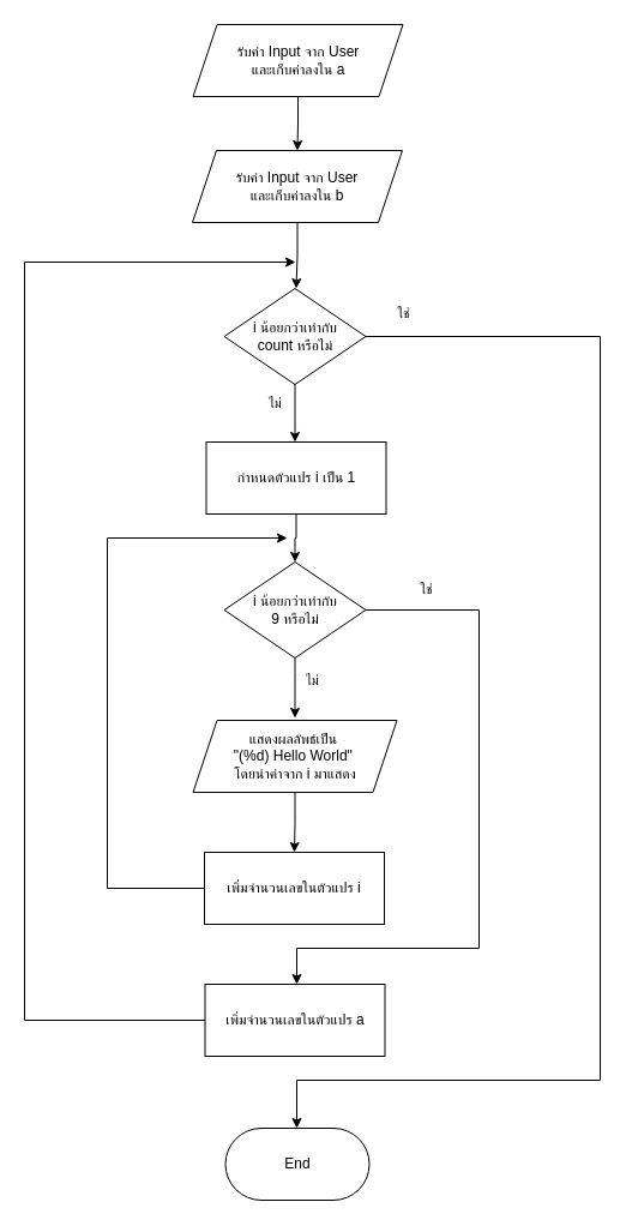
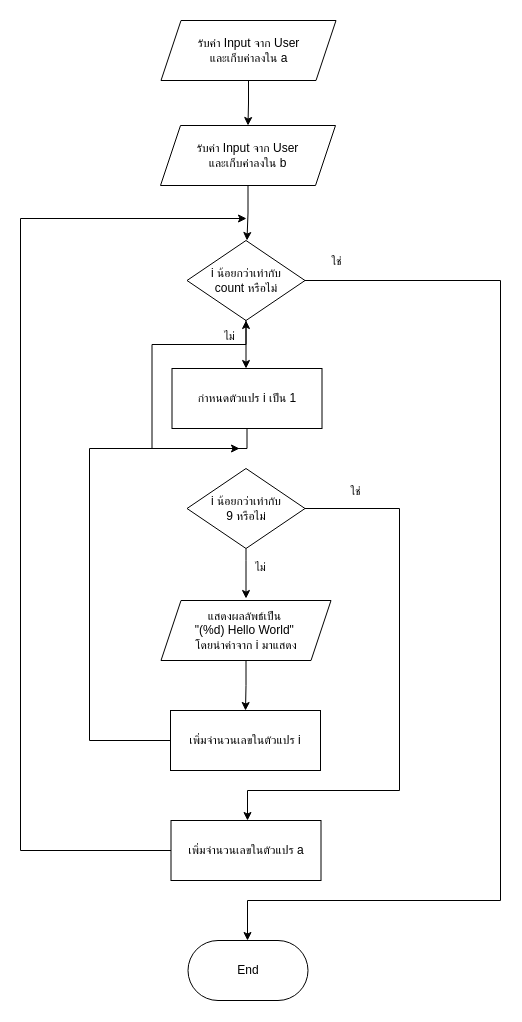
  <mxCell id="0" />
  <mxCell id="1" parent="0" />
  <mxCell id="2" style="edgeStyle=orthogonalEdgeStyle;rounded=0;orthogonalLoop=1;jettySize=auto;html=1;exitX=0.5;exitY=1;exitDx=0;exitDy=0;entryX=0.5;entryY=0;entryDx=0;entryDy=0;" edge="1" parent="1" source="3"><mxGeometry relative="1" as="geometry"><mxPoint x="246.5" y="240" as="targetPoint" /></mxGeometry></mxCell>
  <mxCell id="3" value="รับค่า Input จาก User&lt;div&gt;และเก็บค่าลงใน b&lt;/div&gt;" style="shape=parallelogram;perimeter=parallelogramPerimeter;whiteSpace=wrap;html=1;fixedSize=1;" vertex="1" parent="1"><mxGeometry x="160" y="125" width="175" height="60" as="geometry" /></mxCell>
  <mxCell id="4" style="edgeStyle=orthogonalEdgeStyle;rounded=0;orthogonalLoop=1;jettySize=auto;html=1;exitX=0.5;exitY=1;exitDx=0;exitDy=0;" edge="1" parent="1"><mxGeometry relative="1" as="geometry"><mxPoint x="244.5" y="320" as="sourcePoint" /><mxPoint x="245.516" y="368" as="targetPoint" /><Array as="points"><mxPoint x="246" y="320" /></Array></mxGeometry></mxCell>
  <mxCell id="5" value="ไม่" style="edgeLabel;html=1;align=center;verticalAlign=middle;resizable=0;points=[];" vertex="1" connectable="0" parent="4"><mxGeometry x="-0.337" y="-1" relative="1" as="geometry"><mxPoint x="-16" as="offset" /></mxGeometry></mxCell>
  <mxCell id="6" style="edgeStyle=orthogonalEdgeStyle;rounded=0;orthogonalLoop=1;jettySize=auto;html=1;exitX=1;exitY=0.5;exitDx=0;exitDy=0;" edge="1" parent="1" source="8"><mxGeometry relative="1" as="geometry"><mxPoint x="247" y="940" as="targetPoint" /><Array as="points"><mxPoint x="500" y="280" /><mxPoint x="500" y="900" /><mxPoint x="247" y="900" /></Array></mxGeometry></mxCell>
  <mxCell id="7" value="ใช่" style="edgeLabel;html=1;align=center;verticalAlign=middle;resizable=0;points=[];" vertex="1" connectable="0" parent="6"><mxGeometry x="-0.848" y="-4" relative="1" as="geometry"><mxPoint x="-53" y="-24" as="offset" /></mxGeometry></mxCell>
  <mxCell id="8" value="i น้อยกว่าเท่ากับ&lt;div&gt;count หรือไม่&lt;/div&gt;" style="rhombus;whiteSpace=wrap;html=1;" vertex="1" parent="1"><mxGeometry x="186.5" y="240" width="118" height="80" as="geometry" /></mxCell>
  <mxCell id="9" style="edgeStyle=orthogonalEdgeStyle;rounded=0;orthogonalLoop=1;jettySize=auto;html=1;exitX=0.5;exitY=1;exitDx=0;exitDy=0;entryX=0.5;entryY=0;entryDx=0;entryDy=0;" edge="1" parent="1" source="10" target="3"><mxGeometry relative="1" as="geometry" /></mxCell>
  <mxCell id="10" value="รับค่า Input จาก User&lt;div&gt;และเก็บค่าลงใน a&lt;/div&gt;" style="shape=parallelogram;perimeter=parallelogramPerimeter;whiteSpace=wrap;html=1;fixedSize=1;" vertex="1" parent="1"><mxGeometry x="160.5" y="20" width="175" height="60" as="geometry" /></mxCell>
  <mxCell id="11" value="End" style="rounded=1;whiteSpace=wrap;html=1;arcSize=50;" vertex="1" parent="1"><mxGeometry x="187.5" y="940" width="120" height="60" as="geometry" /></mxCell>
- <mxCell id="12" style="edgeStyle=orthogonalEdgeStyle;rounded=0;orthogonalLoop=1;jettySize=auto;html=1;exitX=0.5;exitY=1;exitDx=0;exitDy=0;entryX=0.5;entryY=0;entryDx=0;entryDy=0;" edge="1" parent="1" source="13" target="18"><mxGeometry relative="1" as="geometry" /></mxCell>
+ <mxCell id="12" style="edgeStyle=orthogonalEdgeStyle;rounded=0;orthogonalLoop=1;jettySize=auto;html=1;exitX=0.5;exitY=1;exitDx=0;exitDy=0;" edge="1" parent="1" source="13" target="8"><mxGeometry relative="1" as="geometry" /></mxCell>
  <mxCell id="13" value="กำหนดตัวแปร i เป็น 1" style="rounded=0;whiteSpace=wrap;html=1;" vertex="1" parent="1"><mxGeometry x="171.5" y="368" width="150" height="60" as="geometry" /></mxCell>
  <mxCell id="14" style="edgeStyle=orthogonalEdgeStyle;rounded=0;orthogonalLoop=1;jettySize=auto;html=1;exitX=0.5;exitY=1;exitDx=0;exitDy=0;" edge="1" parent="1" source="18"><mxGeometry relative="1" as="geometry"><mxPoint x="245.5" y="598" as="targetPoint" /><Array as="points"><mxPoint x="245" y="560" /><mxPoint x="245" y="560" /></Array></mxGeometry></mxCell>
  <mxCell id="15" value="ไม่" style="edgeLabel;html=1;align=center;verticalAlign=middle;resizable=0;points=[];" vertex="1" connectable="0" parent="14"><mxGeometry x="-0.276" y="1" relative="1" as="geometry"><mxPoint x="13" as="offset" /></mxGeometry></mxCell>
  <mxCell id="16" style="edgeStyle=orthogonalEdgeStyle;rounded=0;orthogonalLoop=1;jettySize=auto;html=1;exitX=1;exitY=0.5;exitDx=0;exitDy=0;" edge="1" parent="1" source="18" target="24"><mxGeometry relative="1" as="geometry"><mxPoint x="579" y="908" as="targetPoint" /><Array as="points"><mxPoint x="399" y="508" /><mxPoint x="399" y="790" /><mxPoint x="247" y="790" /></Array></mxGeometry></mxCell>
  <mxCell id="17" value="ใช่" style="edgeLabel;html=1;align=center;verticalAlign=middle;resizable=0;points=[];" vertex="1" connectable="0" parent="16"><mxGeometry x="-0.821" y="-1" relative="1" as="geometry"><mxPoint y="-19" as="offset" /></mxGeometry></mxCell>
  <mxCell id="18" value="i น้อยกว่าเท่ากับ&lt;div&gt;9 หรือไม่&lt;/div&gt;" style="rhombus;whiteSpace=wrap;html=1;" vertex="1" parent="1"><mxGeometry x="186.5" y="468" width="118" height="80" as="geometry" /></mxCell>
  <mxCell id="19" style="edgeStyle=orthogonalEdgeStyle;rounded=0;orthogonalLoop=1;jettySize=auto;html=1;exitX=0.5;exitY=1;exitDx=0;exitDy=0;entryX=0.5;entryY=0;entryDx=0;entryDy=0;" edge="1" parent="1" source="20" target="22"><mxGeometry relative="1" as="geometry" /></mxCell>
  <mxCell id="20" value="แสดงผลลัพธ์&lt;span style=&quot;background-color: initial;&quot;&gt;เป็น&amp;nbsp;&lt;/span&gt;&lt;div&gt;&quot;&lt;span style=&quot;background-color: initial;&quot;&gt;(%d) Hello World&quot;&amp;nbsp;&lt;/span&gt;&lt;/div&gt;&lt;div&gt;&lt;span style=&quot;background-color: initial;&quot;&gt;โดยนำค่าจาก i&amp;nbsp;&lt;/span&gt;&lt;span style=&quot;background-color: initial;&quot;&gt;มาแสดง&lt;/span&gt;&lt;/div&gt;" style="shape=parallelogram;perimeter=parallelogramPerimeter;whiteSpace=wrap;html=1;fixedSize=1;" vertex="1" parent="1"><mxGeometry x="160.5" y="600" width="170" height="60" as="geometry" /></mxCell>
  <mxCell id="21" style="edgeStyle=orthogonalEdgeStyle;rounded=0;orthogonalLoop=1;jettySize=auto;html=1;exitX=0;exitY=0.5;exitDx=0;exitDy=0;" edge="1" parent="1" source="22"><mxGeometry relative="1" as="geometry"><mxPoint x="239" y="448" as="targetPoint" /><Array as="points"><mxPoint x="89" y="740" /><mxPoint x="89" y="448" /></Array></mxGeometry></mxCell>
  <mxCell id="22" value="เพิ่มจำนวนเลขในตัวแปร i" style="rounded=0;whiteSpace=wrap;html=1;" vertex="1" parent="1"><mxGeometry x="170" y="710" width="150" height="60" as="geometry" /></mxCell>
  <mxCell id="23" style="edgeStyle=orthogonalEdgeStyle;rounded=0;orthogonalLoop=1;jettySize=auto;html=1;exitX=0;exitY=0.5;exitDx=0;exitDy=0;" edge="1" parent="1" source="24"><mxGeometry relative="1" as="geometry"><mxPoint x="246" y="218" as="targetPoint" /><Array as="points"><mxPoint x="20" y="850" /><mxPoint x="20" y="218" /></Array></mxGeometry></mxCell>
  <mxCell id="24" value="เพิ่มจำนวนเลขในตัวแปร a" style="rounded=0;whiteSpace=wrap;html=1;" vertex="1" parent="1"><mxGeometry x="170.5" y="820" width="150" height="60" as="geometry" /></mxCell>
